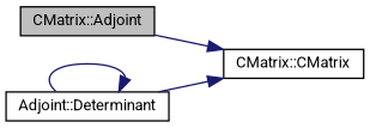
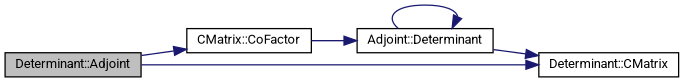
  digraph {
    fontname=Roboto
    rankdir=LR
    node [color=black fillcolor=white fontname=Roboto fontsize=10 shape=record style=filled]
    edge [color=midnightblue fontname=Roboto fontsize=10 labelfontname=Helvetica labelfontsize=10 style=solid]
-   n1 [fillcolor=grey75 fontcolor=black height=0.2 label="CMatrix::Adjoint" width=0.4]
-   n3 [height=0.2 label="CMatrix::CMatrix" width=0.4]
+   n1 [fillcolor=grey75 fontcolor=black height=0.2 label="Determinant::Adjoint" width=0.4]
+   n2 [height=0.2 label="CMatrix::CoFactor" width=0.4]
+   n3 [height=0.2 label="Determinant::CMatrix" width=0.4]
    n4 [height=0.2 label="Adjoint::Determinant" width=0.4]
+   n1 -> n2
    n1 -> n3
+   n2 -> n4
    n4 -> n3
    n4 -> n4
  }
